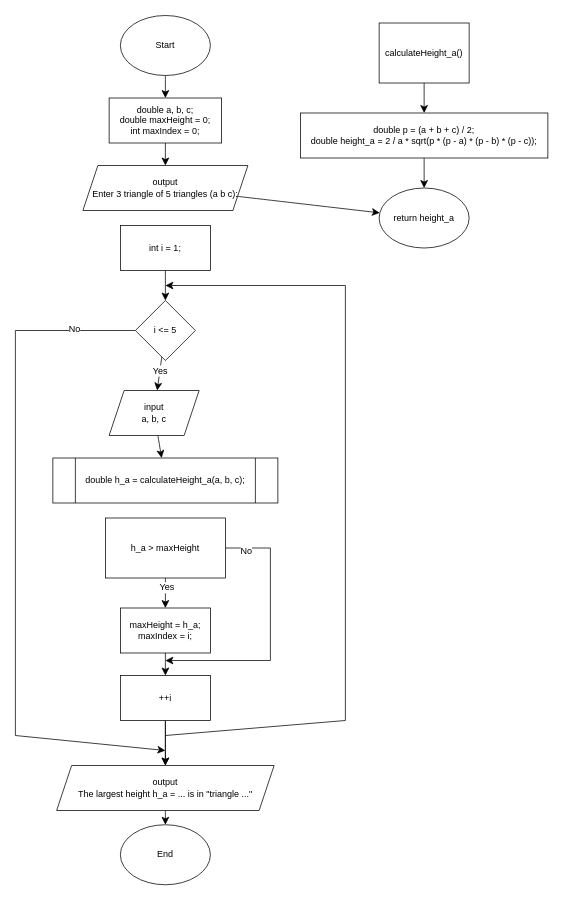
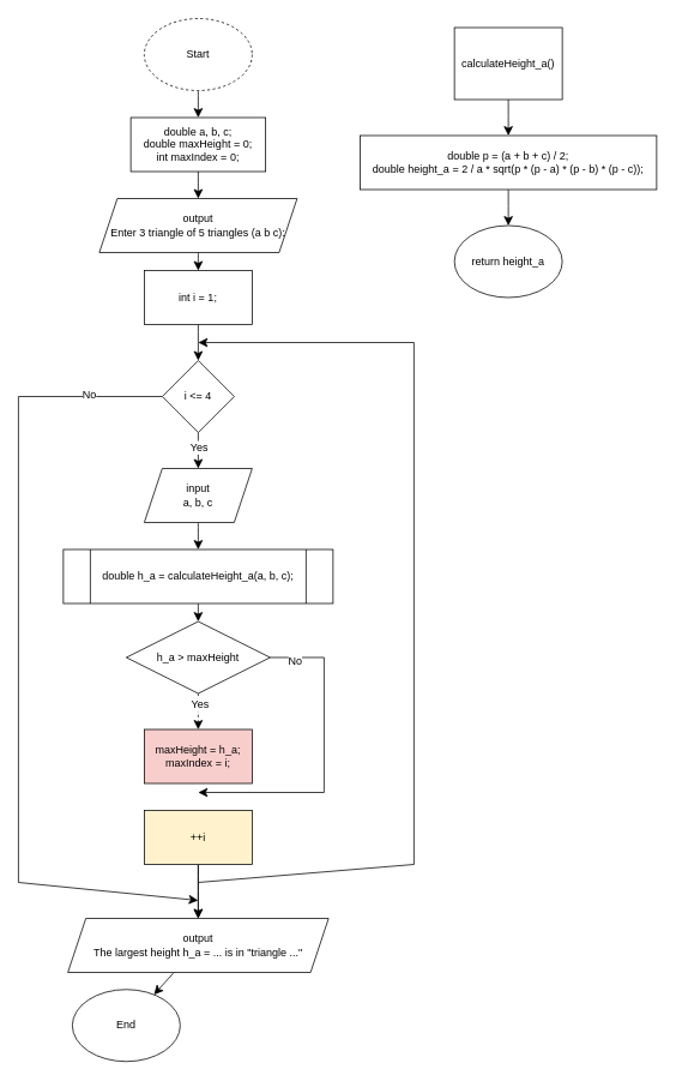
  <mxCell id="0" />
  <mxCell id="1" parent="0" />
  <mxCell id="2" value="" style="edgeStyle=none;curved=1;rounded=0;orthogonalLoop=1;jettySize=auto;html=1;fontSize=12;startSize=8;endSize=8;entryX=0.5;entryY=0;entryDx=0;entryDy=0;" edge="1" parent="1" source="3" target="6"><mxGeometry relative="1" as="geometry" /></mxCell>
- <mxCell id="3" value="Start" style="ellipse;whiteSpace=wrap;html=1;" vertex="1" parent="1"><mxGeometry x="160" y="20" width="120" height="80" as="geometry" /></mxCell>
- <mxCell id="4" value="End" style="ellipse;whiteSpace=wrap;html=1;" vertex="1" parent="1"><mxGeometry x="160" y="1099" width="120" height="80" as="geometry" /></mxCell>
+ <mxCell id="3" value="Start" style="ellipse;whiteSpace=wrap;html=1;dashed=1;" vertex="1" parent="1"><mxGeometry x="160" y="20" width="120" height="80" as="geometry" /></mxCell>
+ <mxCell id="4" value="End" style="ellipse;whiteSpace=wrap;html=1;" vertex="1" parent="1"><mxGeometry x="80" y="1099" width="120" height="80" as="geometry" /></mxCell>
  <mxCell id="5" value="" style="edgeStyle=none;curved=1;rounded=0;orthogonalLoop=1;jettySize=auto;html=1;fontSize=12;startSize=8;endSize=8;" edge="1" parent="1" source="6" target="8"><mxGeometry relative="1" as="geometry" /></mxCell>
  <mxCell id="6" value="&lt;div&gt;double a, b, c;&lt;/div&gt;&lt;div&gt;double maxHeight = 0;&lt;/div&gt;&lt;div&gt;int maxIndex = 0;&lt;/div&gt;" style="rounded=0;whiteSpace=wrap;html=1;" vertex="1" parent="1"><mxGeometry x="145" y="130" width="150" height="60" as="geometry" /></mxCell>
- <mxCell id="7" value="" style="edgeStyle=none;curved=1;rounded=0;orthogonalLoop=1;jettySize=auto;html=1;fontSize=12;startSize=8;endSize=8;" edge="1" parent="1" source="8" target="13"><mxGeometry relative="1" as="geometry" /></mxCell>
+ <mxCell id="7" value="" style="edgeStyle=none;curved=1;rounded=0;orthogonalLoop=1;jettySize=auto;html=1;fontSize=12;startSize=8;endSize=8;entryX=0.5;entryY=0;entryDx=0;entryDy=0;" edge="1" parent="1" source="8" target="17"><mxGeometry relative="1" as="geometry" /></mxCell>
  <mxCell id="8" value="output&lt;br&gt;Enter 3 triangle of 5 triangles (a b c):" style="shape=parallelogram;perimeter=parallelogramPerimeter;whiteSpace=wrap;html=1;fixedSize=1;" vertex="1" parent="1"><mxGeometry x="110" y="220" width="220" height="60" as="geometry" /></mxCell>
+ <mxCell id="9" value="" style="edgeStyle=none;curved=1;rounded=0;orthogonalLoop=1;jettySize=auto;html=1;fontSize=12;startSize=8;endSize=8;" edge="1" parent="1" source="10" target="24"><mxGeometry relative="1" as="geometry" /></mxCell>
  <mxCell id="10" value="double h_a = calculateHeight_a(a, b, c);" style="shape=process;whiteSpace=wrap;html=1;backgroundOutline=1;" vertex="1" parent="1"><mxGeometry x="70" y="610" width="300" height="60" as="geometry" /></mxCell>
  <mxCell id="11" value="" style="edgeStyle=none;curved=1;rounded=0;orthogonalLoop=1;jettySize=auto;html=1;fontSize=12;startSize=8;endSize=8;" edge="1" parent="1" source="12" target="15"><mxGeometry relative="1" as="geometry" /></mxCell>
  <mxCell id="12" value="calculateHeight_a()" style="whiteSpace=wrap;html=1;rounded=0;" vertex="1" parent="1"><mxGeometry x="505" y="30" width="120" height="80" as="geometry" /></mxCell>
  <mxCell id="13" value="return height_a" style="ellipse;whiteSpace=wrap;html=1;" vertex="1" parent="1"><mxGeometry x="505" y="250" width="120" height="80" as="geometry" /></mxCell>
  <mxCell id="14" value="" style="edgeStyle=none;curved=1;rounded=0;orthogonalLoop=1;jettySize=auto;html=1;fontSize=12;startSize=8;endSize=8;" edge="1" parent="1" source="15" target="13"><mxGeometry relative="1" as="geometry" /></mxCell>
  <mxCell id="15" value="&lt;div&gt;double p = (a + b + c) / 2;&lt;/div&gt;&lt;div&gt;double height_a = 2 / a * sqrt(p * (p - a) * (p - b) * (p - c));&lt;/div&gt;" style="rounded=0;whiteSpace=wrap;html=1;" vertex="1" parent="1"><mxGeometry x="400" y="150" width="330" height="60" as="geometry" /></mxCell>
  <mxCell id="16" value="" style="edgeStyle=none;curved=1;rounded=0;orthogonalLoop=1;jettySize=auto;html=1;fontSize=12;startSize=8;endSize=8;" edge="1" parent="1" source="17" target="36"><mxGeometry relative="1" as="geometry" /></mxCell>
  <mxCell id="17" value="int i = 1;" style="rounded=0;whiteSpace=wrap;html=1;" vertex="1" parent="1"><mxGeometry x="160" y="300" width="120" height="60" as="geometry" /></mxCell>
  <mxCell id="18" value="" style="edgeStyle=none;curved=1;rounded=0;orthogonalLoop=1;jettySize=auto;html=1;fontSize=12;startSize=8;endSize=8;" edge="1" parent="1" source="19" target="10"><mxGeometry relative="1" as="geometry" /></mxCell>
- <mxCell id="19" value="input&lt;br&gt;a, b, c" style="shape=parallelogram;perimeter=parallelogramPerimeter;whiteSpace=wrap;html=1;fixedSize=1;" vertex="1" parent="1"><mxGeometry x="145" y="520" width="120" height="60" as="geometry" /></mxCell>
- <mxCell id="20" value="" style="edgeStyle=none;curved=1;rounded=0;orthogonalLoop=1;jettySize=auto;html=1;fontSize=12;startSize=8;endSize=8;" edge="1" parent="1" source="24" target="26"><mxGeometry relative="1" as="geometry" /></mxCell>
+ <mxCell id="19" value="input&lt;br&gt;a, b, c" style="shape=parallelogram;perimeter=parallelogramPerimeter;whiteSpace=wrap;html=1;fixedSize=1;" vertex="1" parent="1"><mxGeometry x="160" y="520" width="120" height="60" as="geometry" /></mxCell>
+ <mxCell id="20" value="" style="edgeStyle=none;curved=1;rounded=0;orthogonalLoop=1;jettySize=auto;html=1;fontSize=12;startSize=8;endSize=8;dashed=1;" edge="1" parent="1" source="24" target="26"><mxGeometry relative="1" as="geometry" /></mxCell>
  <mxCell id="21" value="Yes" style="edgeLabel;html=1;align=center;verticalAlign=middle;resizable=0;points=[];fontSize=12;" vertex="1" connectable="0" parent="20"><mxGeometry x="-0.4" y="1" relative="1" as="geometry"><mxPoint as="offset" /></mxGeometry></mxCell>
  <mxCell id="22" style="edgeStyle=none;curved=0;rounded=0;orthogonalLoop=1;jettySize=auto;html=1;exitX=1;exitY=0.5;exitDx=0;exitDy=0;fontSize=12;startSize=8;endSize=8;" edge="1" parent="1" source="24"><mxGeometry relative="1" as="geometry"><mxPoint x="220" y="880" as="targetPoint" /><Array as="points"><mxPoint x="360" y="730" /><mxPoint x="360" y="880" /></Array></mxGeometry></mxCell>
  <mxCell id="23" value="No" style="edgeLabel;html=1;align=center;verticalAlign=middle;resizable=0;points=[];fontSize=12;" vertex="1" connectable="0" parent="22"><mxGeometry x="-0.848" y="-3" relative="1" as="geometry"><mxPoint as="offset" /></mxGeometry></mxCell>
- <mxCell id="24" value="h_a &amp;gt; maxHeight" style="whiteSpace=wrap;html=1;rounded=0;" vertex="1" parent="1"><mxGeometry x="140" y="690" width="160" height="80" as="geometry" /></mxCell>
- <mxCell id="25" value="" style="edgeStyle=none;curved=1;rounded=0;orthogonalLoop=1;jettySize=auto;html=1;fontSize=12;startSize=8;endSize=8;" edge="1" parent="1" source="26" target="31"><mxGeometry relative="1" as="geometry" /></mxCell>
- <mxCell id="26" value="&lt;div&gt;maxHeight = h_a;&lt;/div&gt;&lt;div&gt;maxIndex = i;&lt;/div&gt;" style="rounded=0;whiteSpace=wrap;html=1;" vertex="1" parent="1"><mxGeometry x="160" y="810" width="120" height="60" as="geometry" /></mxCell>
+ <mxCell id="24" value="h_a &amp;gt; maxHeight" style="rhombus;whiteSpace=wrap;html=1;" vertex="1" parent="1"><mxGeometry x="140" y="690" width="160" height="80" as="geometry" /></mxCell>
+ <mxCell id="26" value="&lt;div&gt;maxHeight = h_a;&lt;/div&gt;&lt;div&gt;maxIndex = i;&lt;/div&gt;" style="rounded=0;whiteSpace=wrap;html=1;fillColor=#f8cecc;" vertex="1" parent="1"><mxGeometry x="160" y="810" width="120" height="60" as="geometry" /></mxCell>
  <mxCell id="27" value="" style="edgeStyle=none;curved=1;rounded=0;orthogonalLoop=1;jettySize=auto;html=1;fontSize=12;startSize=8;endSize=8;" edge="1" parent="1" source="28" target="4"><mxGeometry relative="1" as="geometry" /></mxCell>
  <mxCell id="28" value="output&lt;br&gt;The largest height h_a = ... is in &quot;triangle ...&quot;" style="shape=parallelogram;perimeter=parallelogramPerimeter;whiteSpace=wrap;html=1;fixedSize=1;" vertex="1" parent="1"><mxGeometry x="75" y="1020" width="290" height="60" as="geometry" /></mxCell>
  <mxCell id="29" value="" style="edgeStyle=none;curved=1;rounded=0;orthogonalLoop=1;jettySize=auto;html=1;fontSize=12;startSize=8;endSize=8;" edge="1" parent="1" source="31" target="28"><mxGeometry relative="1" as="geometry" /></mxCell>
  <mxCell id="30" value="" style="edgeStyle=none;curved=1;rounded=0;orthogonalLoop=1;jettySize=auto;html=1;fontSize=12;startSize=8;endSize=8;" edge="1" parent="1" source="31" target="28"><mxGeometry relative="1" as="geometry" /></mxCell>
- <mxCell id="31" value="++i" style="rounded=0;whiteSpace=wrap;html=1;" vertex="1" parent="1"><mxGeometry x="160" y="900" width="120" height="60" as="geometry" /></mxCell>
+ <mxCell id="31" value="++i" style="rounded=0;whiteSpace=wrap;html=1;fillColor=#fff2cc;" vertex="1" parent="1"><mxGeometry x="160" y="900" width="120" height="60" as="geometry" /></mxCell>
  <mxCell id="32" value="" style="edgeStyle=none;curved=1;rounded=0;orthogonalLoop=1;jettySize=auto;html=1;fontSize=12;startSize=8;endSize=8;" edge="1" parent="1" source="36" target="19"><mxGeometry relative="1" as="geometry" /></mxCell>
  <mxCell id="33" value="Yes" style="edgeLabel;html=1;align=center;verticalAlign=middle;resizable=0;points=[];fontSize=12;" vertex="1" connectable="0" parent="32"><mxGeometry x="-0.218" relative="1" as="geometry"><mxPoint as="offset" /></mxGeometry></mxCell>
  <mxCell id="34" style="edgeStyle=none;curved=0;rounded=0;orthogonalLoop=1;jettySize=auto;html=1;exitX=0;exitY=0.5;exitDx=0;exitDy=0;fontSize=12;startSize=8;endSize=8;" edge="1" parent="1" source="36"><mxGeometry relative="1" as="geometry"><mxPoint x="220" y="1000" as="targetPoint" /><Array as="points"><mxPoint x="20" y="440" /><mxPoint x="20" y="980" /></Array></mxGeometry></mxCell>
  <mxCell id="35" value="No" style="edgeLabel;html=1;align=center;verticalAlign=middle;resizable=0;points=[];fontSize=12;" vertex="1" connectable="0" parent="34"><mxGeometry x="-0.817" y="-3" relative="1" as="geometry"><mxPoint as="offset" /></mxGeometry></mxCell>
- <mxCell id="36" value="i &amp;lt;= 5" style="rhombus;whiteSpace=wrap;html=1;" vertex="1" parent="1"><mxGeometry x="180" y="400" width="80" height="80" as="geometry" /></mxCell>
+ <mxCell id="36" value="i &amp;lt;= 4" style="rhombus;whiteSpace=wrap;html=1;" vertex="1" parent="1"><mxGeometry x="180" y="400" width="80" height="80" as="geometry" /></mxCell>
  <mxCell id="37" value="" style="endArrow=classic;html=1;rounded=0;fontSize=12;startSize=8;endSize=8;curved=0;" edge="1" parent="1"><mxGeometry width="50" height="50" relative="1" as="geometry"><mxPoint x="220" y="980" as="sourcePoint" /><mxPoint x="220" y="380" as="targetPoint" /><Array as="points"><mxPoint x="460" y="960" /><mxPoint x="460" y="380" /></Array></mxGeometry></mxCell>
